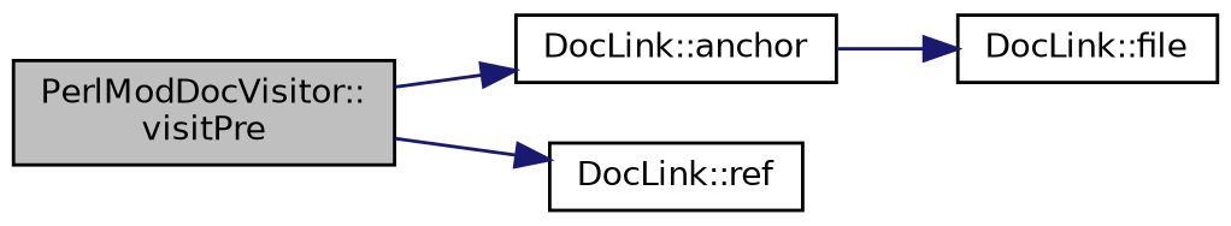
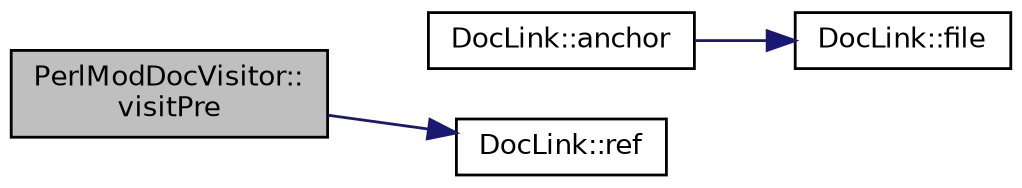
  digraph {
    rankdir=LR
    node [color=black fillcolor=white fontname=Helvetica fontsize=10 shape=record style=filled]
    edge [color=midnightblue fontname=Helvetica fontsize=10 labelfontname=Helvetica labelfontsize=10 style=solid]
    n1 [fillcolor=grey75 fontcolor=black height=0.2 label="PerlModDocVisitor::\lvisitPre" width=0.4]
    n2 [height=0.2 label="DocLink::anchor" width=0.4]
    n3 [height=0.2 label="DocLink::ref" width=0.4]
    n4 [height=0.2 label="DocLink::file" width=0.4]
-   n1 -> n2
    n1 -> n3
    n2 -> n4
  }
